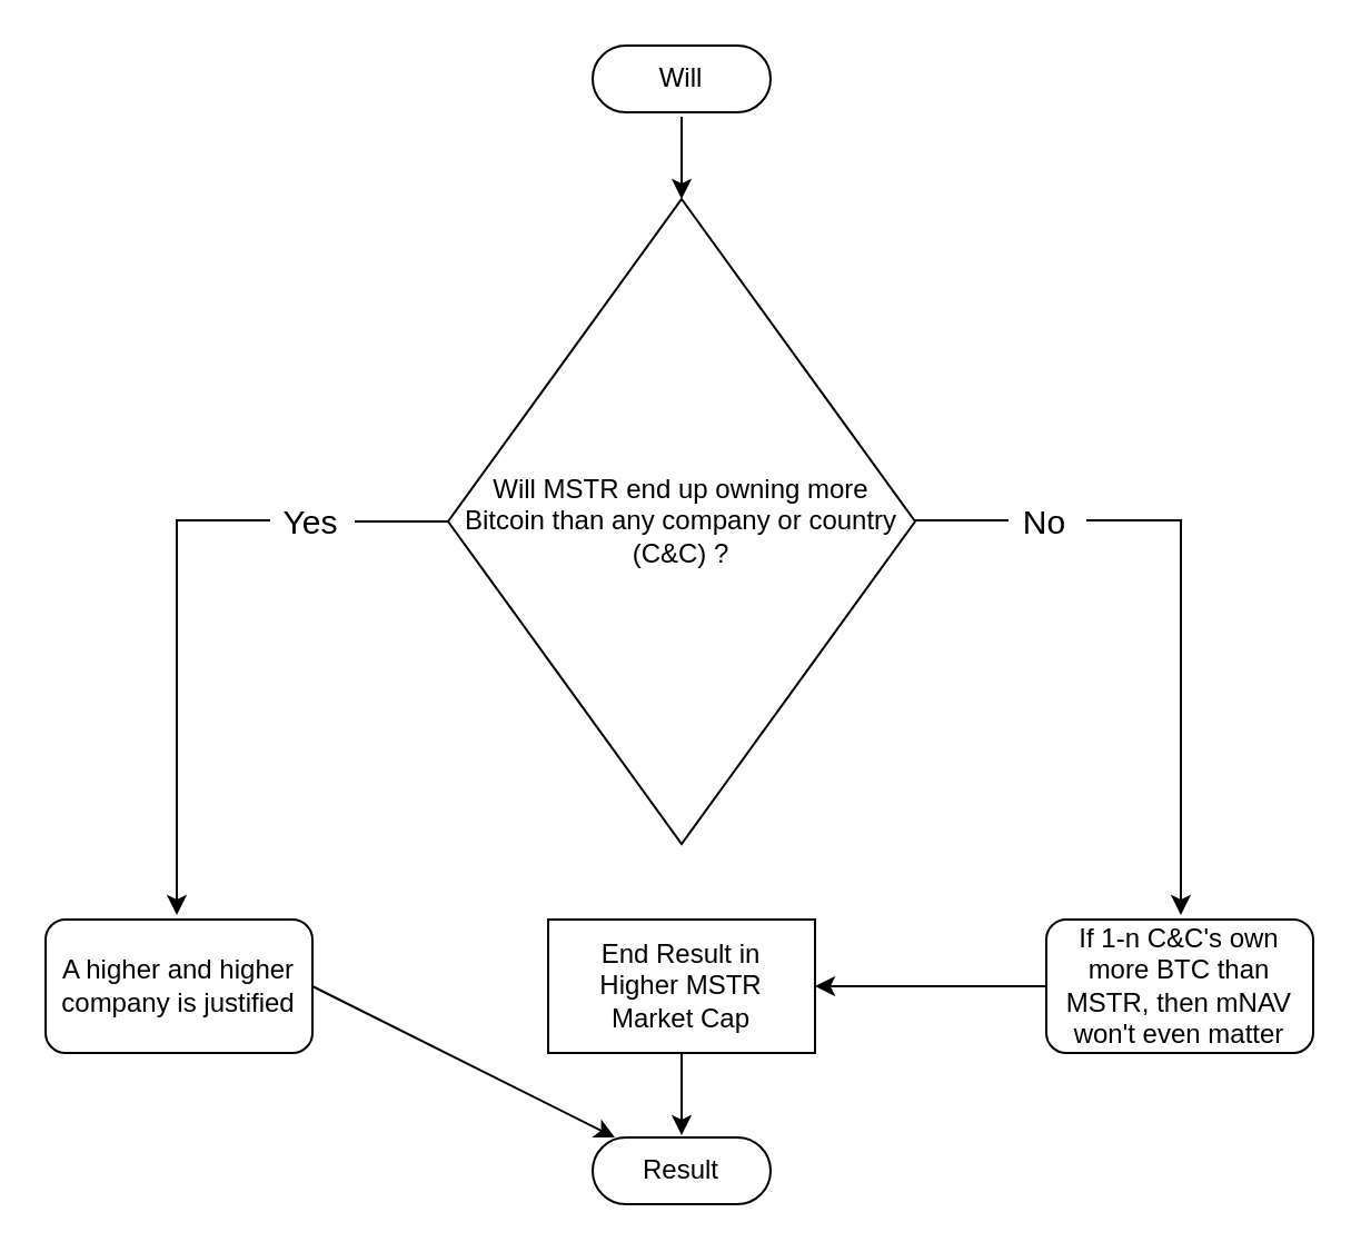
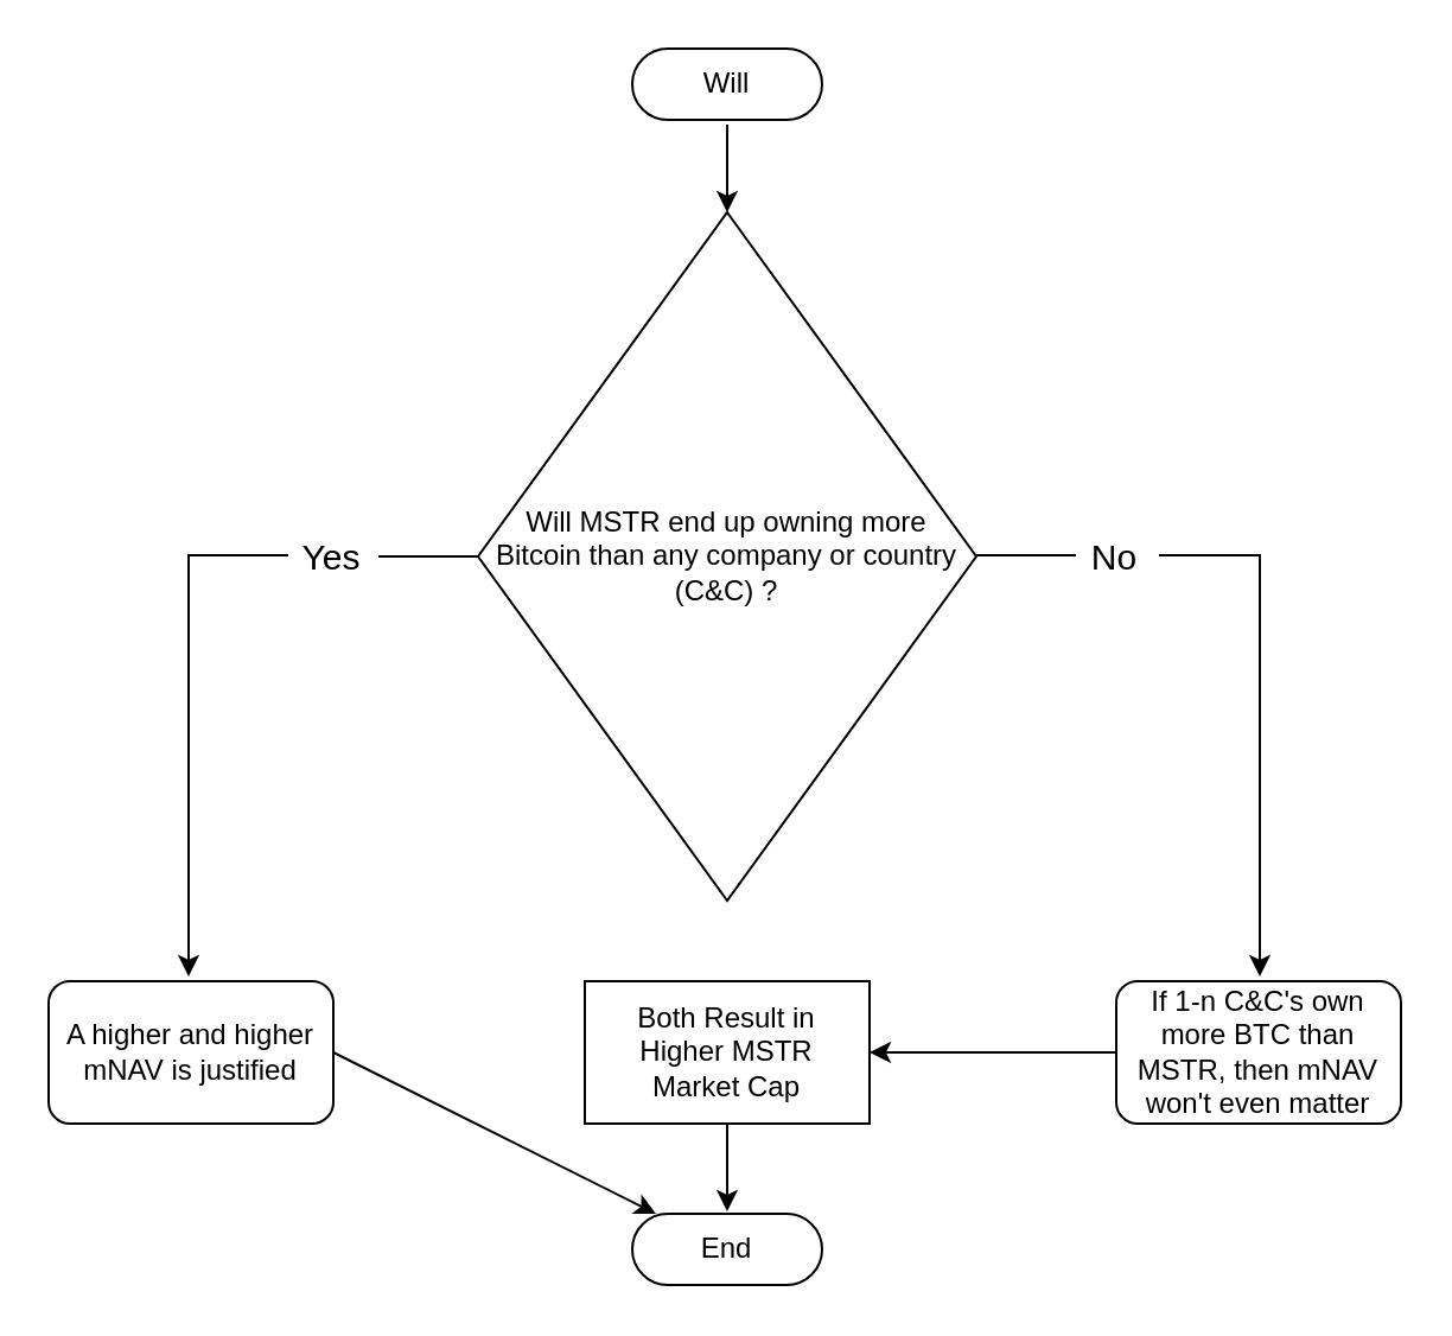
  <mxCell id="0" />
  <mxCell id="1" parent="0" />
  <mxCell id="2" value="Will MSTR end up owning more Bitcoin than any company or country&lt;div&gt;(C&amp;amp;C) ?&lt;/div&gt;" style="rhombus;whiteSpace=wrap;html=1;" vertex="1" parent="1"><mxGeometry x="201" y="89" width="210" height="290" as="geometry" /></mxCell>
  <mxCell id="3" value="" style="endArrow=classic;html=1;rounded=0;exitX=0.5;exitY=1;exitDx=0;exitDy=0;exitPerimeter=0;entryX=0.5;entryY=0;entryDx=0;entryDy=0;" edge="1" parent="1" target="2"><mxGeometry width="50" height="50" relative="1" as="geometry"><mxPoint x="306" y="52" as="sourcePoint" /><mxPoint x="329" y="319" as="targetPoint" /></mxGeometry></mxCell>
  <mxCell id="4" value="" style="endArrow=none;html=1;rounded=0;entryX=0;entryY=0.5;entryDx=0;entryDy=0;" edge="1" parent="1" target="2"><mxGeometry width="50" height="50" relative="1" as="geometry"><mxPoint x="159" y="234" as="sourcePoint" /><mxPoint x="329" y="319" as="targetPoint" /></mxGeometry></mxCell>
  <mxCell id="5" value="" style="endArrow=classic;html=1;rounded=0;" edge="1" parent="1"><mxGeometry width="50" height="50" relative="1" as="geometry"><mxPoint x="79" y="233" as="sourcePoint" /><mxPoint x="79" y="411" as="targetPoint" /></mxGeometry></mxCell>
  <mxCell id="6" value="&lt;font style=&quot;font-size: 15px;&quot;&gt;Yes&lt;/font&gt;" style="text;html=1;align=center;verticalAlign=middle;resizable=0;points=[];autosize=1;strokeColor=none;fillColor=none;" vertex="1" parent="1"><mxGeometry x="118" y="219" width="42" height="30" as="geometry" /></mxCell>
  <mxCell id="7" value="" style="endArrow=none;html=1;rounded=0;entryX=0;entryY=0.5;entryDx=0;entryDy=0;" edge="1" parent="1"><mxGeometry width="50" height="50" relative="1" as="geometry"><mxPoint x="411" y="233.5" as="sourcePoint" /><mxPoint x="453" y="233.5" as="targetPoint" /></mxGeometry></mxCell>
  <mxCell id="8" value="&lt;font style=&quot;font-size: 15px;&quot;&gt;No&lt;/font&gt;" style="text;html=1;align=center;verticalAlign=middle;resizable=0;points=[];autosize=1;strokeColor=none;fillColor=none;" vertex="1" parent="1"><mxGeometry x="450" y="219" width="37" height="30" as="geometry" /></mxCell>
  <mxCell id="9" value="" style="endArrow=none;html=1;rounded=0;entryX=0;entryY=0.5;entryDx=0;entryDy=0;" edge="1" parent="1"><mxGeometry width="50" height="50" relative="1" as="geometry"><mxPoint x="79" y="233.5" as="sourcePoint" /><mxPoint x="121" y="233.5" as="targetPoint" /></mxGeometry></mxCell>
  <mxCell id="10" value="" style="endArrow=none;html=1;rounded=0;entryX=0;entryY=0.5;entryDx=0;entryDy=0;" edge="1" parent="1"><mxGeometry width="50" height="50" relative="1" as="geometry"><mxPoint x="488" y="233.5" as="sourcePoint" /><mxPoint x="530" y="233.5" as="targetPoint" /></mxGeometry></mxCell>
- <mxCell id="11" value="A higher and higher company is justified" style="rounded=1;whiteSpace=wrap;html=1;" vertex="1" parent="1"><mxGeometry x="20" y="413" width="120" height="60" as="geometry" /></mxCell>
+ <mxCell id="11" value="A higher and higher mNAV is justified" style="rounded=1;whiteSpace=wrap;html=1;" vertex="1" parent="1"><mxGeometry x="20" y="413" width="120" height="60" as="geometry" /></mxCell>
  <mxCell id="12" value="If 1-n C&amp;amp;C's own more BTC than MSTR, then mNAV won't even matter" style="rounded=1;whiteSpace=wrap;html=1;" vertex="1" parent="1"><mxGeometry x="470" y="413" width="120" height="60" as="geometry" /></mxCell>
  <mxCell id="13" value="" style="endArrow=classic;html=1;rounded=0;" edge="1" parent="1"><mxGeometry width="50" height="50" relative="1" as="geometry"><mxPoint x="530.5" y="233" as="sourcePoint" /><mxPoint x="530.5" y="411" as="targetPoint" /></mxGeometry></mxCell>
  <mxCell id="14" value="" style="endArrow=classic;html=1;rounded=0;exitX=1;exitY=0.5;exitDx=0;exitDy=0;" edge="1" parent="1" source="11" target="17"><mxGeometry width="50" height="50" relative="1" as="geometry"><mxPoint x="278" y="365" as="sourcePoint" /><mxPoint x="229" y="443" as="targetPoint" /></mxGeometry></mxCell>
- <mxCell id="15" value="End Result in&lt;div&gt;Higher MSTR&lt;/div&gt;&lt;div&gt;Market Cap&lt;/div&gt;" style="rounded=0;whiteSpace=wrap;html=1;" vertex="1" parent="1"><mxGeometry x="246" y="413" width="120" height="60" as="geometry" /></mxCell>
+ <mxCell id="15" value="Both Result in&lt;div&gt;Higher MSTR&lt;/div&gt;&lt;div&gt;Market Cap&lt;/div&gt;" style="rounded=0;whiteSpace=wrap;html=1;" vertex="1" parent="1"><mxGeometry x="246" y="413" width="120" height="60" as="geometry" /></mxCell>
  <mxCell id="16" value="" style="endArrow=classic;html=1;rounded=0;exitX=0;exitY=0.5;exitDx=0;exitDy=0;entryX=1;entryY=0.5;entryDx=0;entryDy=0;" edge="1" parent="1" source="12" target="15"><mxGeometry width="50" height="50" relative="1" as="geometry"><mxPoint x="150" y="453" as="sourcePoint" /><mxPoint x="256" y="453" as="targetPoint" /></mxGeometry></mxCell>
- <mxCell id="17" value="Result" style="html=1;dashed=0;whiteSpace=wrap;shape=mxgraph.dfd.start" vertex="1" parent="1"><mxGeometry x="266" y="511" width="80" height="30" as="geometry" /></mxCell>
+ <mxCell id="17" value="End" style="html=1;dashed=0;whiteSpace=wrap;shape=mxgraph.dfd.start" vertex="1" parent="1"><mxGeometry x="266" y="511" width="80" height="30" as="geometry" /></mxCell>
  <mxCell id="18" value="Will" style="html=1;dashed=0;whiteSpace=wrap;shape=mxgraph.dfd.start" vertex="1" parent="1"><mxGeometry x="266" y="20" width="80" height="30" as="geometry" /></mxCell>
  <mxCell id="19" value="" style="endArrow=classic;html=1;rounded=0;exitX=0.5;exitY=1;exitDx=0;exitDy=0;exitPerimeter=0;entryX=0.5;entryY=0;entryDx=0;entryDy=0;" edge="1" parent="1"><mxGeometry width="50" height="50" relative="1" as="geometry"><mxPoint x="306" y="473" as="sourcePoint" /><mxPoint x="306" y="510" as="targetPoint" /></mxGeometry></mxCell>
